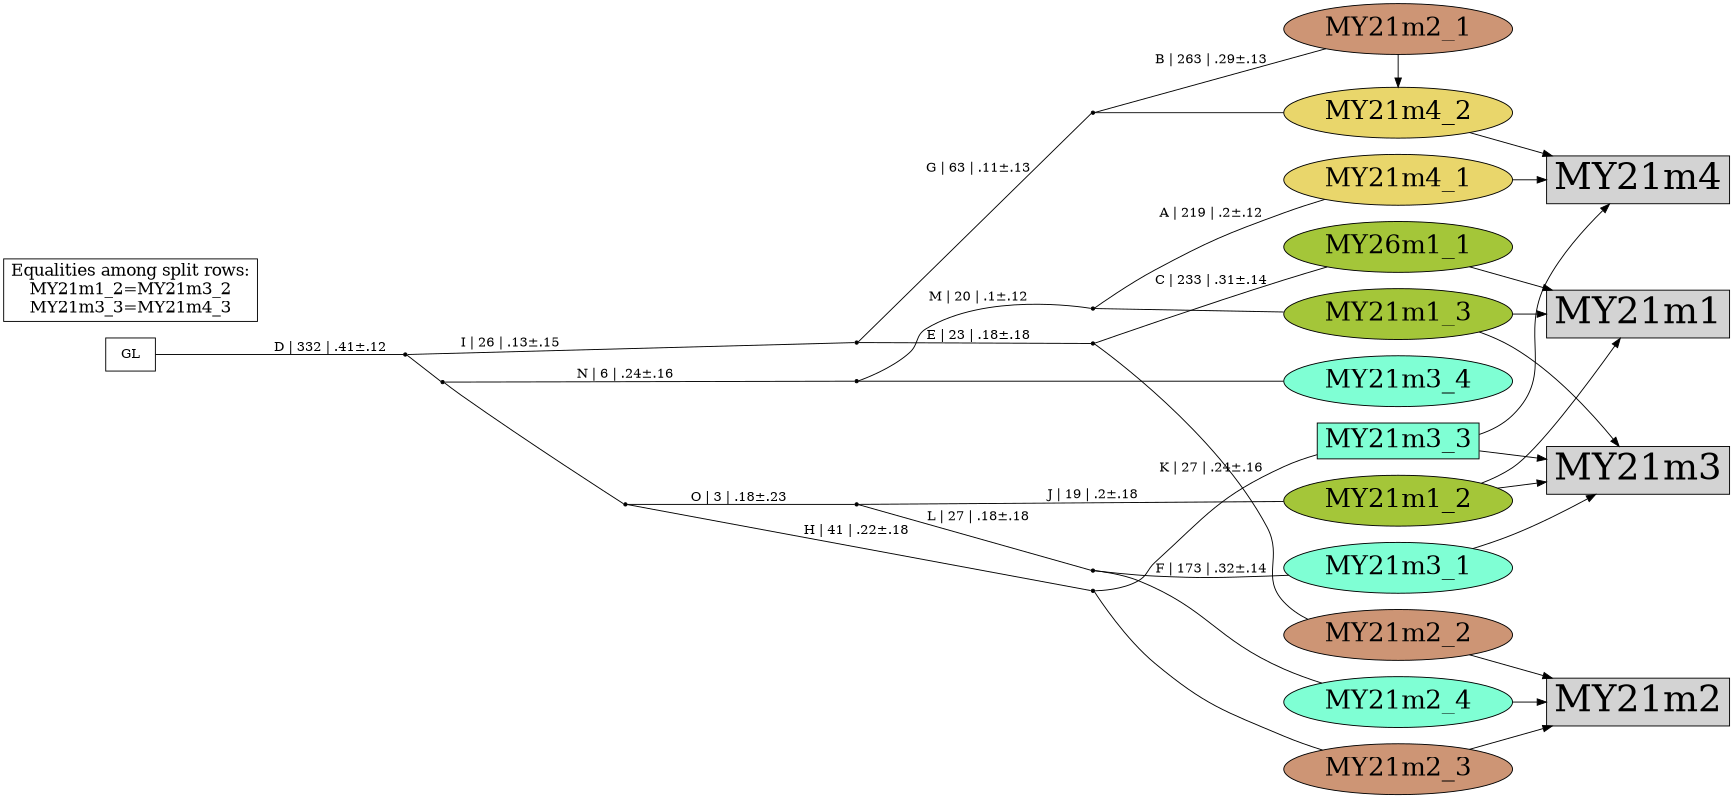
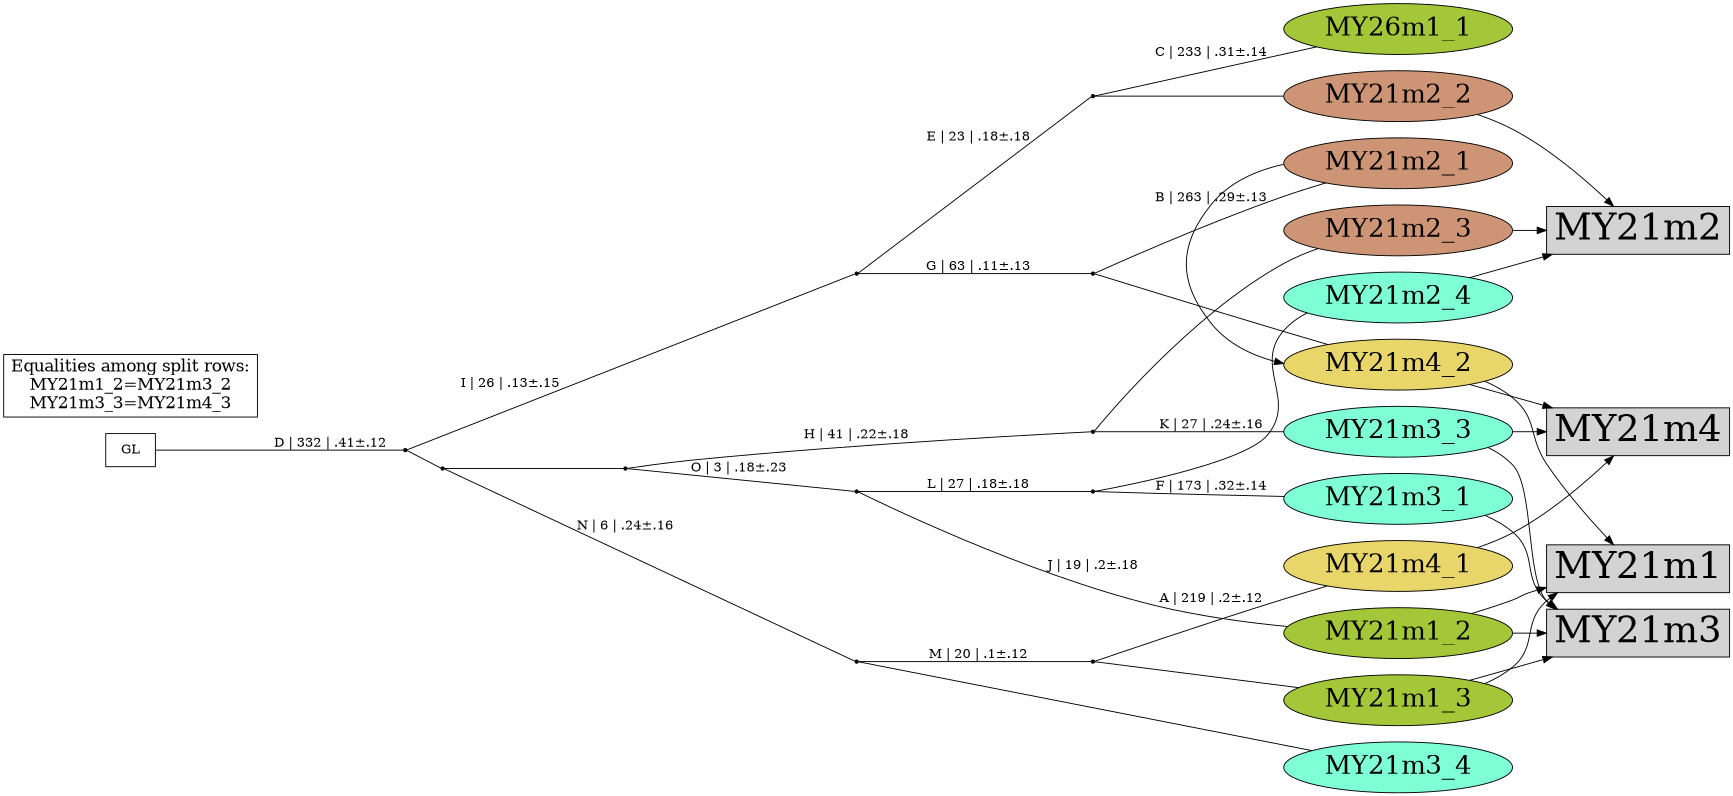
  digraph {
    rankdir=LR
    node [fillcolor=black shape=oval style=filled]
    edge [arrowhead=none]
    n1 [fillcolor="#a4c639" fontsize=28 label=MY26m1_1]
    n2 [fillcolor="#a4c639" fontsize=28 label=MY21m1_2]
    n3 [fillcolor="#a4c639" fontsize=28 label=MY21m1_3]
    n4 [fillcolor="#cd9575" fontsize=28 label=MY21m2_1]
    n5 [fillcolor="#cd9575" fontsize=28 label=MY21m2_2]
    n6 [fillcolor="#cd9575" fontsize=28 label=MY21m2_3]
    n7 [fillcolor="#7fffd4" fontsize=28 label=MY21m2_4]
    n8 [fillcolor="#7fffd4" fontsize=28 label=MY21m3_1]
-   n9 [fillcolor="#7fffd4" fontsize=28 label=MY21m3_3 shape=box]
+   n9 [fillcolor="#7fffd4" fontsize=28 label=MY21m3_3]
    n10 [fillcolor="#7fffd4" fontsize=28 label=MY21m3_4]
    n11 [fillcolor="#e9d66b" fontsize=28 label=MY21m4_1]
    n12 [fillcolor="#e9d66b" fontsize=28 label=MY21m4_2]
    n13 [fontsize=40 label=MY21m1 shape=box fillcolor=""]
    n14 [fontsize=40 label=MY21m3 shape=box fillcolor=""]
    n15 [fontsize=40 label=MY21m2 shape=box fillcolor=""]
    n16 [fontsize=40 label=MY21m4 shape=box fillcolor=""]
    n17 [fontsize=18 label="Equalities among split rows:\nMY21m1_2=MY21m3_2\nMY21m3_3=MY21m4_3\n" shape=box fillcolor="" style=""]
    Int1 [shape=point]
    Int2 [shape=point]
    Int3 [shape=point]
    Int4 [shape=point]
    Int5 [shape=point]
    Int6 [shape=point]
    Int7 [shape=point]
    Int8 [shape=point]
    Int9 [shape=point]
    Int10 [shape=point]
    Int11 [shape=point]
    n29 [fillcolor=white label=GL shape=box]
    subgraph sub_1 {
      rank=same
      n1
      n2
      n3
      n4
      n5
      n6
      n7
      n8
      n9
      n10
      n11
      n12
    }
-   n1 -> n13 [arrowhead=normal]
+   n12 -> n13 [arrowhead=normal]
    n2 -> n13 [arrowhead=normal]
    n2 -> n14 [arrowhead=normal]
    n3 -> n13 [arrowhead=normal]
    n3 -> n14 [arrowhead=normal]
    n4 -> n12 [arrowhead=normal]
    n5 -> n15 [arrowhead=normal]
    n6 -> n15 [arrowhead=normal]
    n7 -> n15 [arrowhead=normal]
    n8 -> n14 [arrowhead=normal]
    n9 -> n14 [arrowhead=normal]
    n9 -> n16 [arrowhead=normal]
    n11 -> n16 [arrowhead=normal]
    n12 -> n16 [arrowhead=normal]
    Int1 -> n7
    Int1 -> n8 [label="F | 173 | .32±.14"]
    Int2 -> n4 [label="B | 263 | .29±.13"]
    Int2 -> n12
    Int3 -> n3
    Int3 -> n11 [label="A | 219 | .2±.12"]
    Int4 -> n1 [label="C | 233 | .31±.14"]
    Int4 -> n5
    Int5 -> Int2 [label="G | 63 | .11±.13"]
    Int5 -> Int4 [label="E | 23 | .18±.18"]
    Int6 -> n10
    Int6 -> Int3 [label="M | 20 | .1±.12"]
    Int7 -> n6
    Int7 -> n9 [label="K | 27 | .24±.16"]
    Int8 -> n2 [label="J | 19 | .2±.18"]
    Int8 -> Int1 [label="L | 27 | .18±.18"]
    Int9 -> Int7 [label="H | 41 | .22±.18"]
    Int9 -> Int8 [label="O | 3 | .18±.23"]
    Int10 -> Int6 [label="N | 6 | .24±.16"]
    Int10 -> Int9
    Int11 -> Int5 [label="I | 26 | .13±.15"]
    Int11 -> Int10
    n29 -> Int11 [label="D | 332 | .41±.12"]
  }
